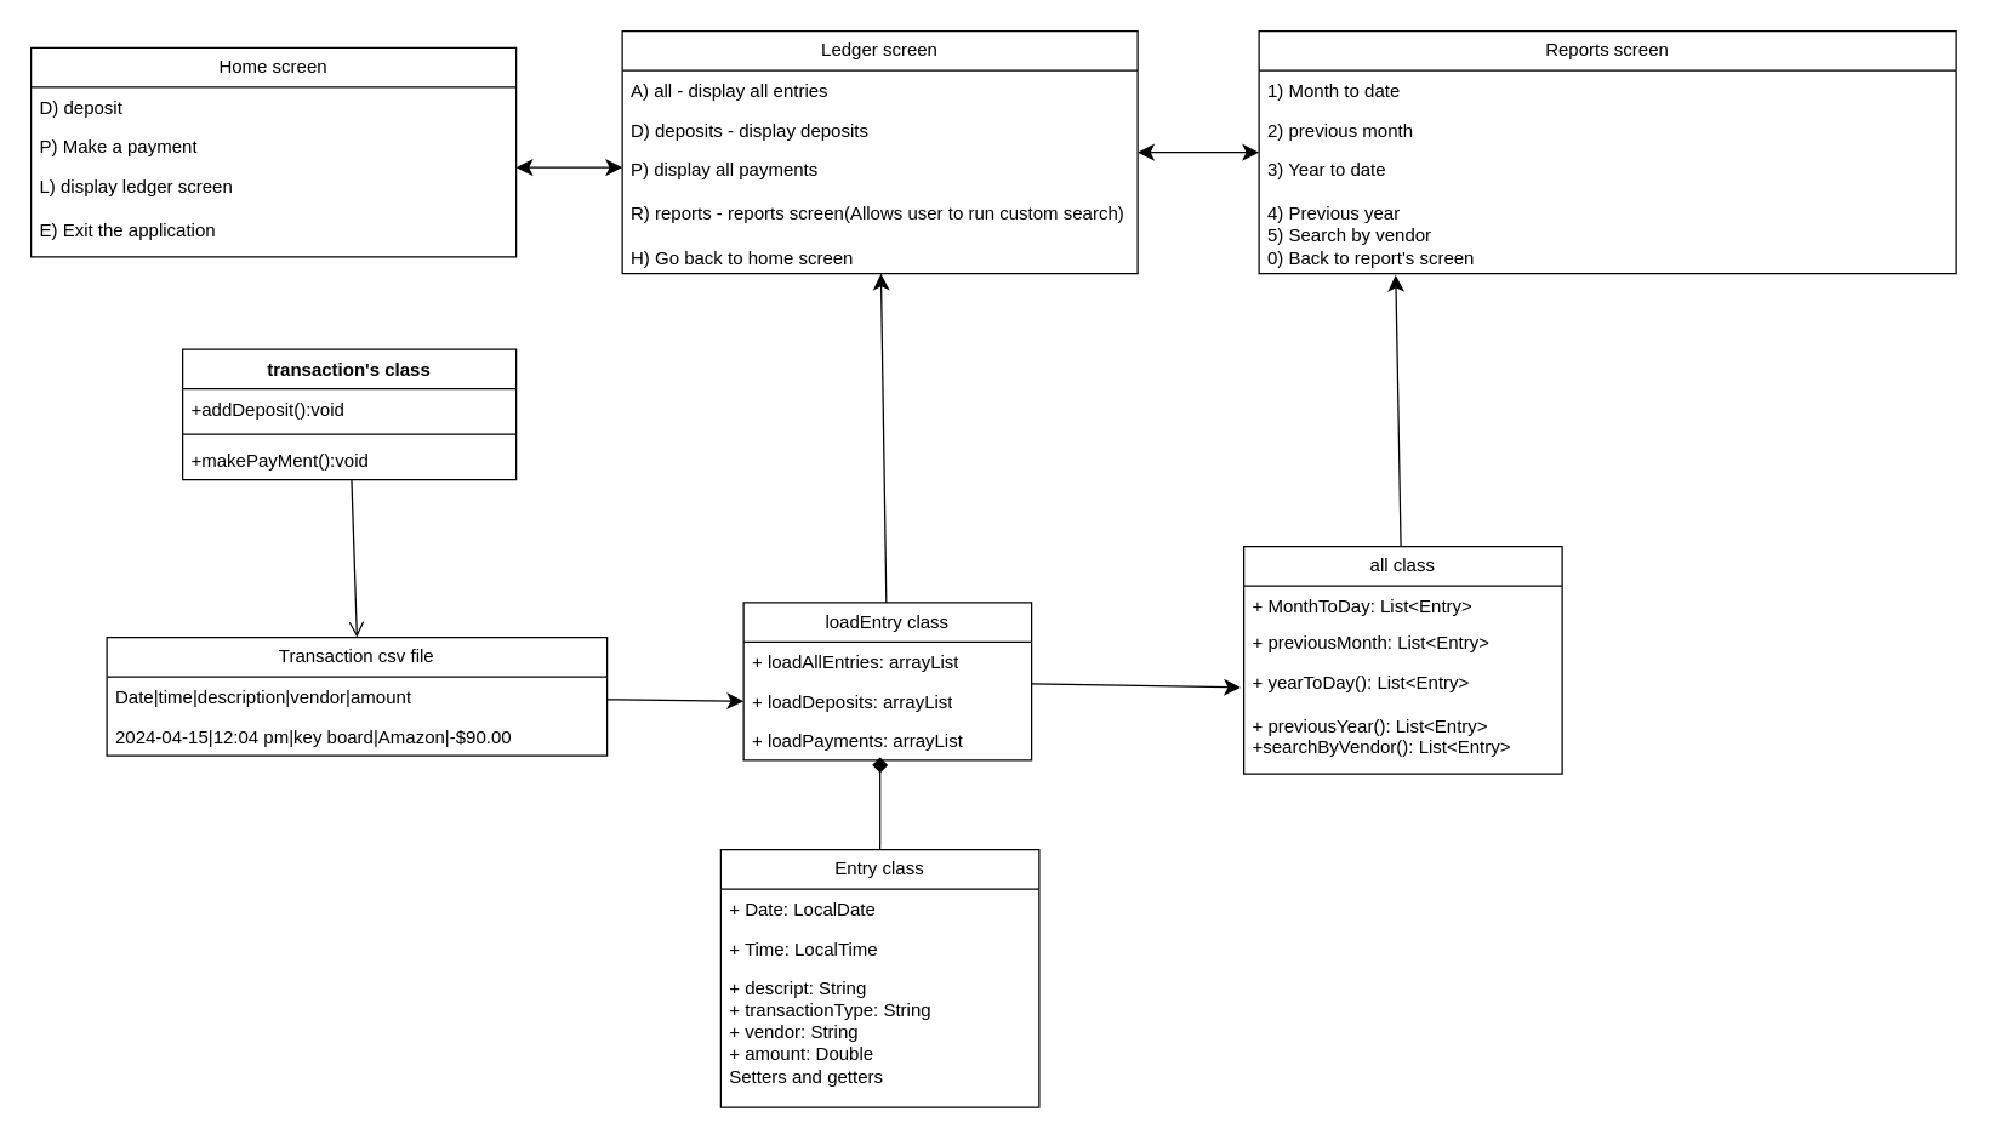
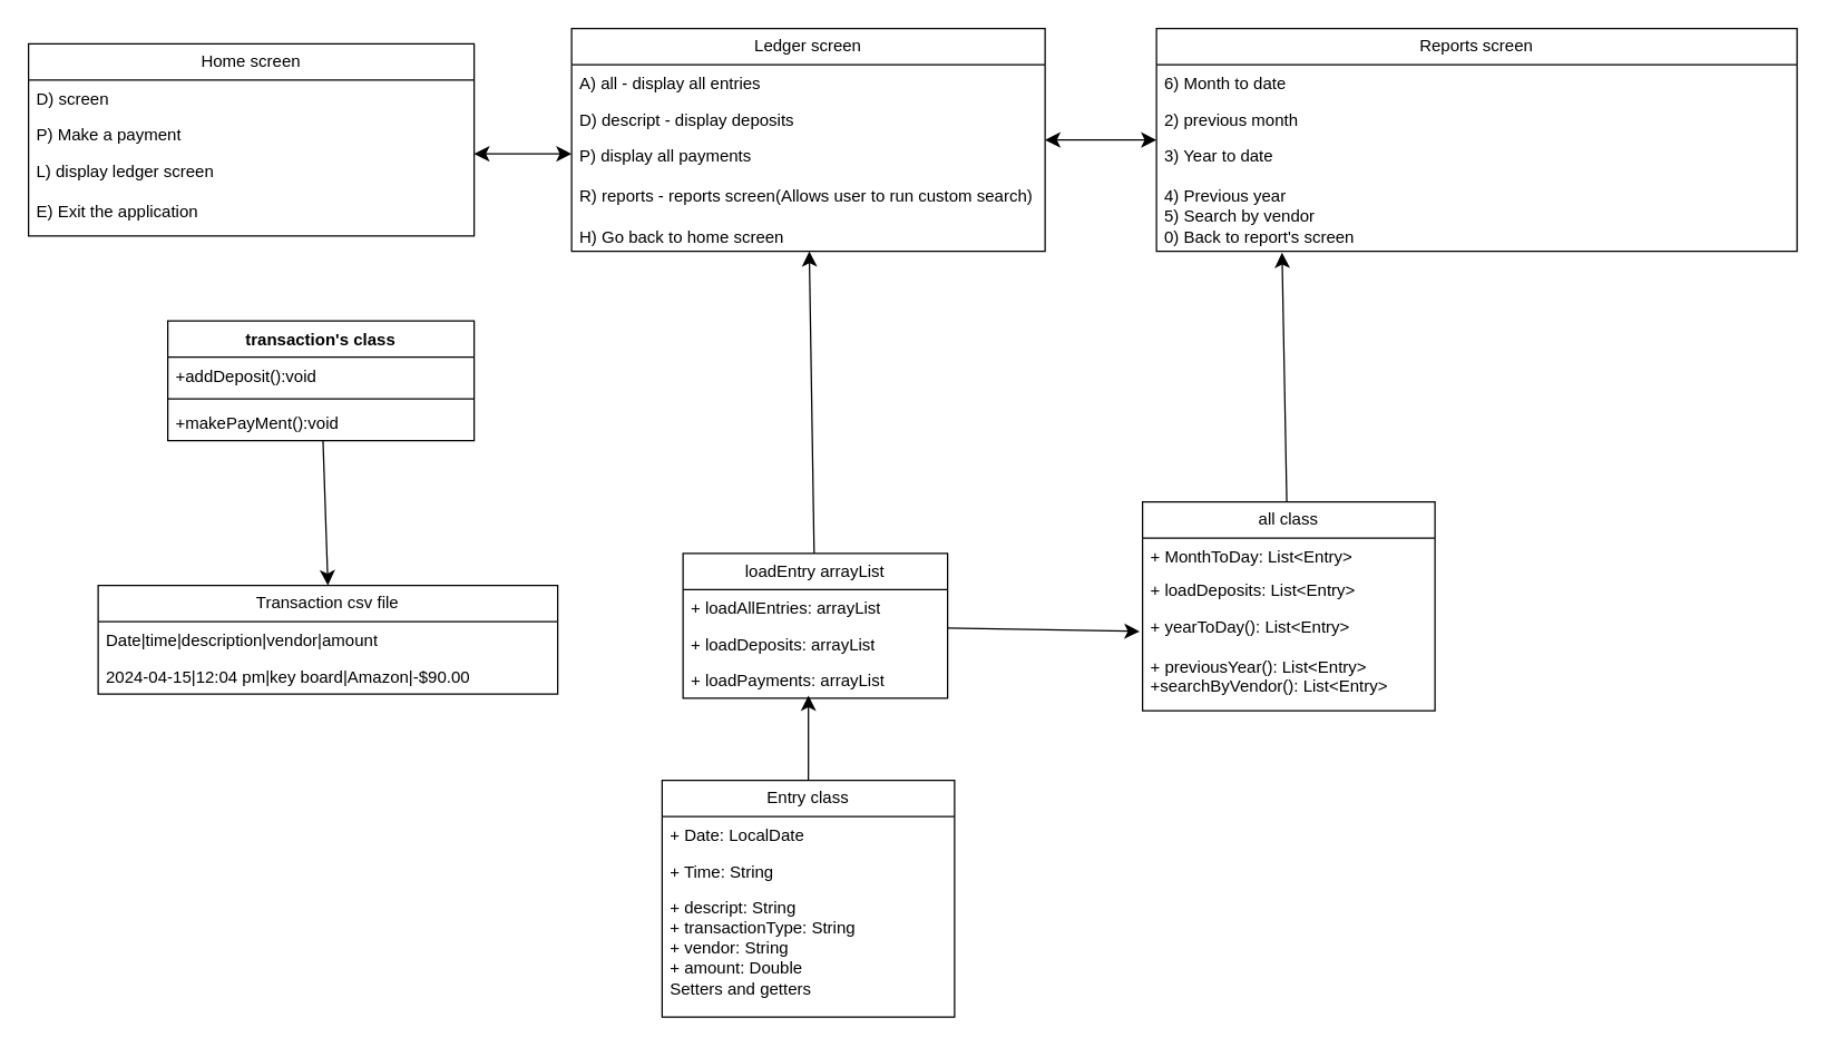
  <mxCell id="0" />
  <mxCell id="1" parent="0" />
- <mxCell id="2" style="edgeStyle=none;curved=1;rounded=0;orthogonalLoop=1;jettySize=auto;html=1;entryX=0;entryY=0.5;entryDx=0;entryDy=0;fontSize=12;startSize=8;endSize=8;" parent="1" source="3" target="25" edge="1"><mxGeometry relative="1" as="geometry" /></mxCell>
  <mxCell id="3" value="Transaction csv file" style="swimlane;fontStyle=0;childLayout=stackLayout;horizontal=1;startSize=26;fillColor=none;horizontalStack=0;resizeParent=1;resizeParentMax=0;resizeLast=0;collapsible=1;marginBottom=0;whiteSpace=wrap;html=1;" parent="1" vertex="1"><mxGeometry x="70" y="420" width="330" height="78" as="geometry" /></mxCell>
  <mxCell id="4" value="Date|time|description|vendor|amount" style="text;strokeColor=none;fillColor=none;align=left;verticalAlign=top;spacingLeft=4;spacingRight=4;overflow=hidden;rotatable=0;points=[[0,0.5],[1,0.5]];portConstraint=eastwest;whiteSpace=wrap;html=1;" parent="3" vertex="1"><mxGeometry y="26" width="330" height="26" as="geometry" /></mxCell>
  <mxCell id="5" value="2024-04-15|12:04 pm|key board|Amazon|-$90.00" style="text;strokeColor=none;fillColor=none;align=left;verticalAlign=top;spacingLeft=4;spacingRight=4;overflow=hidden;rotatable=0;points=[[0,0.5],[1,0.5]];portConstraint=eastwest;whiteSpace=wrap;html=1;" parent="3" vertex="1"><mxGeometry y="52" width="330" height="26" as="geometry" /></mxCell>
  <mxCell id="6" value="Home screen" style="swimlane;fontStyle=0;childLayout=stackLayout;horizontal=1;startSize=26;fillColor=none;horizontalStack=0;resizeParent=1;resizeParentMax=0;resizeLast=0;collapsible=1;marginBottom=0;whiteSpace=wrap;html=1;" parent="1" vertex="1"><mxGeometry x="20" y="31" width="320" height="138" as="geometry" /></mxCell>
- <mxCell id="7" value="D) deposit" style="text;strokeColor=none;fillColor=none;align=left;verticalAlign=top;spacingLeft=4;spacingRight=4;overflow=hidden;rotatable=0;points=[[0,0.5],[1,0.5]];portConstraint=eastwest;whiteSpace=wrap;html=1;" parent="6" vertex="1"><mxGeometry y="26" width="320" height="26" as="geometry" /></mxCell>
+ <mxCell id="7" value="D) screen" style="text;strokeColor=none;fillColor=none;align=left;verticalAlign=top;spacingLeft=4;spacingRight=4;overflow=hidden;rotatable=0;points=[[0,0.5],[1,0.5]];portConstraint=eastwest;whiteSpace=wrap;html=1;" parent="6" vertex="1"><mxGeometry y="26" width="320" height="26" as="geometry" /></mxCell>
  <mxCell id="8" value="P) Make a payment" style="text;strokeColor=none;fillColor=none;align=left;verticalAlign=top;spacingLeft=4;spacingRight=4;overflow=hidden;rotatable=0;points=[[0,0.5],[1,0.5]];portConstraint=eastwest;whiteSpace=wrap;html=1;" parent="6" vertex="1"><mxGeometry y="52" width="320" height="26" as="geometry" /></mxCell>
  <mxCell id="9" value="L) display ledger screen&lt;div&gt;&lt;br&gt;&lt;div&gt;E) Exit the application&lt;/div&gt;&lt;/div&gt;" style="text;strokeColor=none;fillColor=none;align=left;verticalAlign=top;spacingLeft=4;spacingRight=4;overflow=hidden;rotatable=0;points=[[0,0.5],[1,0.5]];portConstraint=eastwest;whiteSpace=wrap;html=1;" parent="6" vertex="1"><mxGeometry y="78" width="320" height="60" as="geometry" /></mxCell>
  <mxCell id="10" value="Ledger screen" style="swimlane;fontStyle=0;childLayout=stackLayout;horizontal=1;startSize=26;fillColor=none;horizontalStack=0;resizeParent=1;resizeParentMax=0;resizeLast=0;collapsible=1;marginBottom=0;whiteSpace=wrap;html=1;" parent="1" vertex="1"><mxGeometry x="410" y="20" width="340" height="160" as="geometry"><mxRectangle x="50" y="170" width="120" height="30" as="alternateBounds" /></mxGeometry></mxCell>
  <mxCell id="11" value="A) all - display all entries" style="text;strokeColor=none;fillColor=none;align=left;verticalAlign=top;spacingLeft=4;spacingRight=4;overflow=hidden;rotatable=0;points=[[0,0.5],[1,0.5]];portConstraint=eastwest;whiteSpace=wrap;html=1;" parent="10" vertex="1"><mxGeometry y="26" width="340" height="26" as="geometry" /></mxCell>
- <mxCell id="12" value="D) deposits - display deposits" style="text;strokeColor=none;fillColor=none;align=left;verticalAlign=top;spacingLeft=4;spacingRight=4;overflow=hidden;rotatable=0;points=[[0,0.5],[1,0.5]];portConstraint=eastwest;whiteSpace=wrap;html=1;" parent="10" vertex="1"><mxGeometry y="52" width="340" height="26" as="geometry" /></mxCell>
+ <mxCell id="12" value="D) descript - display deposits" style="text;strokeColor=none;fillColor=none;align=left;verticalAlign=top;spacingLeft=4;spacingRight=4;overflow=hidden;rotatable=0;points=[[0,0.5],[1,0.5]];portConstraint=eastwest;whiteSpace=wrap;html=1;" parent="10" vertex="1"><mxGeometry y="52" width="340" height="26" as="geometry" /></mxCell>
  <mxCell id="13" value="&lt;div&gt;P) display all payments&lt;/div&gt;&lt;div&gt;&lt;br&gt;&lt;div&gt;R) reports - reports screen(Allows user to run custom search)&lt;/div&gt;&lt;/div&gt;&lt;div&gt;&lt;br&gt;&lt;/div&gt;&lt;div&gt;H) Go back to home screen&lt;/div&gt;&lt;div&gt;&lt;br&gt;&lt;/div&gt;&lt;div&gt;&lt;br&gt;&lt;/div&gt;" style="text;strokeColor=none;fillColor=none;align=left;verticalAlign=top;spacingLeft=4;spacingRight=4;overflow=hidden;rotatable=0;points=[[0,0.5],[1,0.5]];portConstraint=eastwest;whiteSpace=wrap;html=1;" parent="10" vertex="1"><mxGeometry y="78" width="340" height="82" as="geometry" /></mxCell>
  <mxCell id="14" value="Reports screen" style="swimlane;fontStyle=0;childLayout=stackLayout;horizontal=1;startSize=26;fillColor=none;horizontalStack=0;resizeParent=1;resizeParentMax=0;resizeLast=0;collapsible=1;marginBottom=0;whiteSpace=wrap;html=1;" parent="1" vertex="1"><mxGeometry x="830" y="20" width="460" height="160" as="geometry" /></mxCell>
- <mxCell id="15" value="1) Month to date" style="text;strokeColor=none;fillColor=none;align=left;verticalAlign=top;spacingLeft=4;spacingRight=4;overflow=hidden;rotatable=0;points=[[0,0.5],[1,0.5]];portConstraint=eastwest;whiteSpace=wrap;html=1;" parent="14" vertex="1"><mxGeometry y="26" width="460" height="26" as="geometry" /></mxCell>
+ <mxCell id="15" value="6) Month to date" style="text;strokeColor=none;fillColor=none;align=left;verticalAlign=top;spacingLeft=4;spacingRight=4;overflow=hidden;rotatable=0;points=[[0,0.5],[1,0.5]];portConstraint=eastwest;whiteSpace=wrap;html=1;" parent="14" vertex="1"><mxGeometry y="26" width="460" height="26" as="geometry" /></mxCell>
  <mxCell id="16" value="2) previous month" style="text;strokeColor=none;fillColor=none;align=left;verticalAlign=top;spacingLeft=4;spacingRight=4;overflow=hidden;rotatable=0;points=[[0,0.5],[1,0.5]];portConstraint=eastwest;whiteSpace=wrap;html=1;" parent="14" vertex="1"><mxGeometry y="52" width="460" height="26" as="geometry" /></mxCell>
  <mxCell id="17" value="&lt;div&gt;3) Year to date&lt;/div&gt;&lt;div&gt;&lt;br&gt;&lt;/div&gt;&lt;div&gt;&lt;div&gt;4) Previous year&lt;/div&gt;&lt;/div&gt;&lt;div&gt;5) Search by vendor&lt;/div&gt;&lt;div&gt;0) Back to report's screen&lt;/div&gt;&lt;div&gt;&lt;br&gt;&lt;/div&gt;" style="text;strokeColor=none;fillColor=none;align=left;verticalAlign=top;spacingLeft=4;spacingRight=4;overflow=hidden;rotatable=0;points=[[0,0.5],[1,0.5]];portConstraint=eastwest;whiteSpace=wrap;html=1;" parent="14" vertex="1"><mxGeometry y="78" width="460" height="82" as="geometry" /></mxCell>
- <mxCell id="18" style="edgeStyle=none;curved=1;rounded=0;orthogonalLoop=1;jettySize=auto;html=1;entryX=0.5;entryY=0;entryDx=0;entryDy=0;fontSize=12;startSize=8;endSize=8;endArrow=open;" parent="1" source="19" target="3" edge="1"><mxGeometry relative="1" as="geometry" /></mxCell>
+ <mxCell id="18" style="edgeStyle=none;curved=1;rounded=0;orthogonalLoop=1;jettySize=auto;html=1;entryX=0.5;entryY=0;entryDx=0;entryDy=0;fontSize=12;startSize=8;endSize=8;" parent="1" source="19" target="3" edge="1"><mxGeometry relative="1" as="geometry" /></mxCell>
  <mxCell id="19" value="transaction's class" style="swimlane;fontStyle=1;align=center;verticalAlign=top;childLayout=stackLayout;horizontal=1;startSize=26;horizontalStack=0;resizeParent=1;resizeParentMax=0;resizeLast=0;collapsible=1;marginBottom=0;whiteSpace=wrap;html=1;" parent="1" vertex="1"><mxGeometry y="230" width="220" height="86" as="geometry" x="120" /></mxCell>
  <mxCell id="20" value="+addDeposit():void" style="text;strokeColor=none;fillColor=none;align=left;verticalAlign=top;spacingLeft=4;spacingRight=4;overflow=hidden;rotatable=0;points=[[0,0.5],[1,0.5]];portConstraint=eastwest;whiteSpace=wrap;html=1;" parent="19" vertex="1"><mxGeometry y="26" width="220" height="26" as="geometry" /></mxCell>
  <mxCell id="21" value="" style="line;strokeWidth=1;fillColor=none;align=left;verticalAlign=middle;spacingTop=-1;spacingLeft=3;spacingRight=3;rotatable=0;labelPosition=right;points=[];portConstraint=eastwest;strokeColor=inherit;" parent="19" vertex="1"><mxGeometry y="52" width="220" height="8" as="geometry" /></mxCell>
  <mxCell id="22" value="+makePayMent():void" style="text;strokeColor=none;fillColor=none;align=left;verticalAlign=top;spacingLeft=4;spacingRight=4;overflow=hidden;rotatable=0;points=[[0,0.5],[1,0.5]];portConstraint=eastwest;whiteSpace=wrap;html=1;" parent="19" vertex="1"><mxGeometry y="60" width="220" height="26" as="geometry" /></mxCell>
- <mxCell id="23" value="loadEntry class" style="swimlane;fontStyle=0;childLayout=stackLayout;horizontal=1;startSize=26;fillColor=none;horizontalStack=0;resizeParent=1;resizeParentMax=0;resizeLast=0;collapsible=1;marginBottom=0;whiteSpace=wrap;html=1;" parent="1" vertex="1"><mxGeometry x="490" y="397" width="190" height="104" as="geometry" /></mxCell>
+ <mxCell id="23" value="loadEntry arrayList" style="swimlane;fontStyle=0;childLayout=stackLayout;horizontal=1;startSize=26;fillColor=none;horizontalStack=0;resizeParent=1;resizeParentMax=0;resizeLast=0;collapsible=1;marginBottom=0;whiteSpace=wrap;html=1;" parent="1" vertex="1"><mxGeometry x="490" y="397" width="190" height="104" as="geometry" /></mxCell>
  <mxCell id="24" value="+ loadAllEntries&lt;span style=&quot;background-color: initial;&quot;&gt;: arrayList&lt;/span&gt;" style="text;strokeColor=none;fillColor=none;align=left;verticalAlign=top;spacingLeft=4;spacingRight=4;overflow=hidden;rotatable=0;points=[[0,0.5],[1,0.5]];portConstraint=eastwest;whiteSpace=wrap;html=1;" parent="23" vertex="1"><mxGeometry y="26" width="190" height="26" as="geometry" /></mxCell>
  <mxCell id="25" value="+ loadDeposits: arrayList" style="text;strokeColor=none;fillColor=none;align=left;verticalAlign=top;spacingLeft=4;spacingRight=4;overflow=hidden;rotatable=0;points=[[0,0.5],[1,0.5]];portConstraint=eastwest;whiteSpace=wrap;html=1;" parent="23" vertex="1"><mxGeometry y="52" width="190" height="26" as="geometry" /></mxCell>
  <mxCell id="26" value="+ loadPayments: arrayList" style="text;strokeColor=none;fillColor=none;align=left;verticalAlign=top;spacingLeft=4;spacingRight=4;overflow=hidden;rotatable=0;points=[[0,0.5],[1,0.5]];portConstraint=eastwest;whiteSpace=wrap;html=1;" parent="23" vertex="1"><mxGeometry y="78" width="190" height="26" as="geometry" /></mxCell>
  <mxCell id="27" value="all class" style="swimlane;fontStyle=0;childLayout=stackLayout;horizontal=1;startSize=26;fillColor=none;horizontalStack=0;resizeParent=1;resizeParentMax=0;resizeLast=0;collapsible=1;marginBottom=0;whiteSpace=wrap;html=1;" parent="1" vertex="1"><mxGeometry x="820" y="360" width="210" height="150" as="geometry" /></mxCell>
  <mxCell id="28" value="+ MonthToDay: List&amp;lt;Entry&amp;gt;" style="text;strokeColor=none;fillColor=none;align=left;verticalAlign=top;spacingLeft=4;spacingRight=4;overflow=hidden;rotatable=0;points=[[0,0.5],[1,0.5]];portConstraint=eastwest;whiteSpace=wrap;html=1;" parent="27" vertex="1"><mxGeometry y="26" width="210" height="24" as="geometry" /></mxCell>
- <mxCell id="29" value="+ previousMonth: List&amp;lt;Entry&amp;gt;" style="text;strokeColor=none;fillColor=none;align=left;verticalAlign=top;spacingLeft=4;spacingRight=4;overflow=hidden;rotatable=0;points=[[0,0.5],[1,0.5]];portConstraint=eastwest;whiteSpace=wrap;html=1;" parent="27" vertex="1"><mxGeometry y="50" width="210" height="26" as="geometry" /></mxCell>
+ <mxCell id="29" value="+ loadDeposits: List&amp;lt;Entry&amp;gt;" style="text;strokeColor=none;fillColor=none;align=left;verticalAlign=top;spacingLeft=4;spacingRight=4;overflow=hidden;rotatable=0;points=[[0,0.5],[1,0.5]];portConstraint=eastwest;whiteSpace=wrap;html=1;" parent="27" vertex="1"><mxGeometry y="50" width="210" height="26" as="geometry" /></mxCell>
  <mxCell id="30" value="+ yearToDay(): List&amp;lt;Entry&amp;gt;&lt;div&gt;&lt;br&gt;&lt;div&gt;+ previousYear(): List&amp;lt;Entry&amp;gt;&lt;/div&gt;&lt;/div&gt;&lt;div&gt;+searchByVendor(): List&amp;lt;Entry&amp;gt;&lt;/div&gt;&lt;div&gt;&lt;br&gt;&lt;/div&gt;" style="text;strokeColor=none;fillColor=none;align=left;verticalAlign=top;spacingLeft=4;spacingRight=4;overflow=hidden;rotatable=0;points=[[0,0.5],[1,0.5]];portConstraint=eastwest;whiteSpace=wrap;html=1;" parent="27" vertex="1"><mxGeometry y="76" width="210" height="74" as="geometry" /></mxCell>
  <mxCell id="31" value="Entry class" style="swimlane;fontStyle=0;childLayout=stackLayout;horizontal=1;startSize=26;fillColor=none;horizontalStack=0;resizeParent=1;resizeParentMax=0;resizeLast=0;collapsible=1;marginBottom=0;whiteSpace=wrap;html=1;" parent="1" vertex="1"><mxGeometry x="475" y="560" width="210" height="170" as="geometry" /></mxCell>
  <mxCell id="32" value="+ Date: LocalDate" style="text;strokeColor=none;fillColor=none;align=left;verticalAlign=top;spacingLeft=4;spacingRight=4;overflow=hidden;rotatable=0;points=[[0,0.5],[1,0.5]];portConstraint=eastwest;whiteSpace=wrap;html=1;" parent="31" vertex="1"><mxGeometry y="26" width="210" height="26" as="geometry" /></mxCell>
- <mxCell id="33" value="+ Time: LocalTime" style="text;strokeColor=none;fillColor=none;align=left;verticalAlign=top;spacingLeft=4;spacingRight=4;overflow=hidden;rotatable=0;points=[[0,0.5],[1,0.5]];portConstraint=eastwest;whiteSpace=wrap;html=1;" parent="31" vertex="1"><mxGeometry y="52" width="210" height="26" as="geometry" /></mxCell>
+ <mxCell id="33" value="+ Time: String" style="text;strokeColor=none;fillColor=none;align=left;verticalAlign=top;spacingLeft=4;spacingRight=4;overflow=hidden;rotatable=0;points=[[0,0.5],[1,0.5]];portConstraint=eastwest;whiteSpace=wrap;html=1;" parent="31" vertex="1"><mxGeometry y="52" width="210" height="26" as="geometry" /></mxCell>
  <mxCell id="34" value="+ descript: String&lt;div&gt;+ transactionType: String&amp;nbsp;&lt;/div&gt;&lt;div&gt;+ vendor: String&lt;/div&gt;&lt;div&gt;+ amount: Double&lt;/div&gt;&lt;div&gt;Setters and getters&lt;/div&gt;" style="text;strokeColor=none;fillColor=none;align=left;verticalAlign=top;spacingLeft=4;spacingRight=4;overflow=hidden;rotatable=0;points=[[0,0.5],[1,0.5]];portConstraint=eastwest;whiteSpace=wrap;html=1;" parent="31" vertex="1"><mxGeometry y="78" width="210" height="92" as="geometry" /></mxCell>
  <mxCell id="35" value="" style="endArrow=classic;startArrow=classic;html=1;rounded=0;fontSize=12;startSize=8;endSize=8;curved=1;" parent="1" edge="1"><mxGeometry width="50" height="50" relative="1" as="geometry"><mxPoint x="340" y="110" as="sourcePoint" /><mxPoint x="410" y="110" as="targetPoint" /></mxGeometry></mxCell>
  <mxCell id="36" value="" style="endArrow=classic;startArrow=classic;html=1;rounded=0;fontSize=12;startSize=8;endSize=8;curved=1;" parent="1" edge="1"><mxGeometry width="50" height="50" relative="1" as="geometry"><mxPoint x="750" y="100" as="sourcePoint" /><mxPoint x="830" y="100" as="targetPoint" /></mxGeometry></mxCell>
  <mxCell id="37" style="edgeStyle=none;curved=1;rounded=0;orthogonalLoop=1;jettySize=auto;html=1;fontSize=12;startSize=8;endSize=8;" parent="1" source="23" target="13" edge="1"><mxGeometry relative="1" as="geometry" /></mxCell>
  <mxCell id="38" style="edgeStyle=none;curved=1;rounded=0;orthogonalLoop=1;jettySize=auto;html=1;entryX=-0.01;entryY=0.23;entryDx=0;entryDy=0;entryPerimeter=0;fontSize=12;startSize=8;endSize=8;" parent="1" source="23" target="30" edge="1"><mxGeometry relative="1" as="geometry" /></mxCell>
  <mxCell id="39" style="edgeStyle=none;curved=1;rounded=0;orthogonalLoop=1;jettySize=auto;html=1;entryX=0.196;entryY=1.012;entryDx=0;entryDy=0;entryPerimeter=0;fontSize=12;startSize=8;endSize=8;" parent="1" source="27" target="17" edge="1"><mxGeometry relative="1" as="geometry" /></mxCell>
- <mxCell id="40" style="edgeStyle=none;curved=1;rounded=0;orthogonalLoop=1;jettySize=auto;html=1;entryX=0.474;entryY=0.923;entryDx=0;entryDy=0;entryPerimeter=0;fontSize=12;startSize=8;endSize=8;endArrow=diamond;" parent="1" source="31" target="26" edge="1"><mxGeometry relative="1" as="geometry" /></mxCell>
+ <mxCell id="40" style="edgeStyle=none;curved=1;rounded=0;orthogonalLoop=1;jettySize=auto;html=1;entryX=0.474;entryY=0.923;entryDx=0;entryDy=0;entryPerimeter=0;fontSize=12;startSize=8;endSize=8;" parent="1" source="31" target="26" edge="1"><mxGeometry relative="1" as="geometry" /></mxCell>
